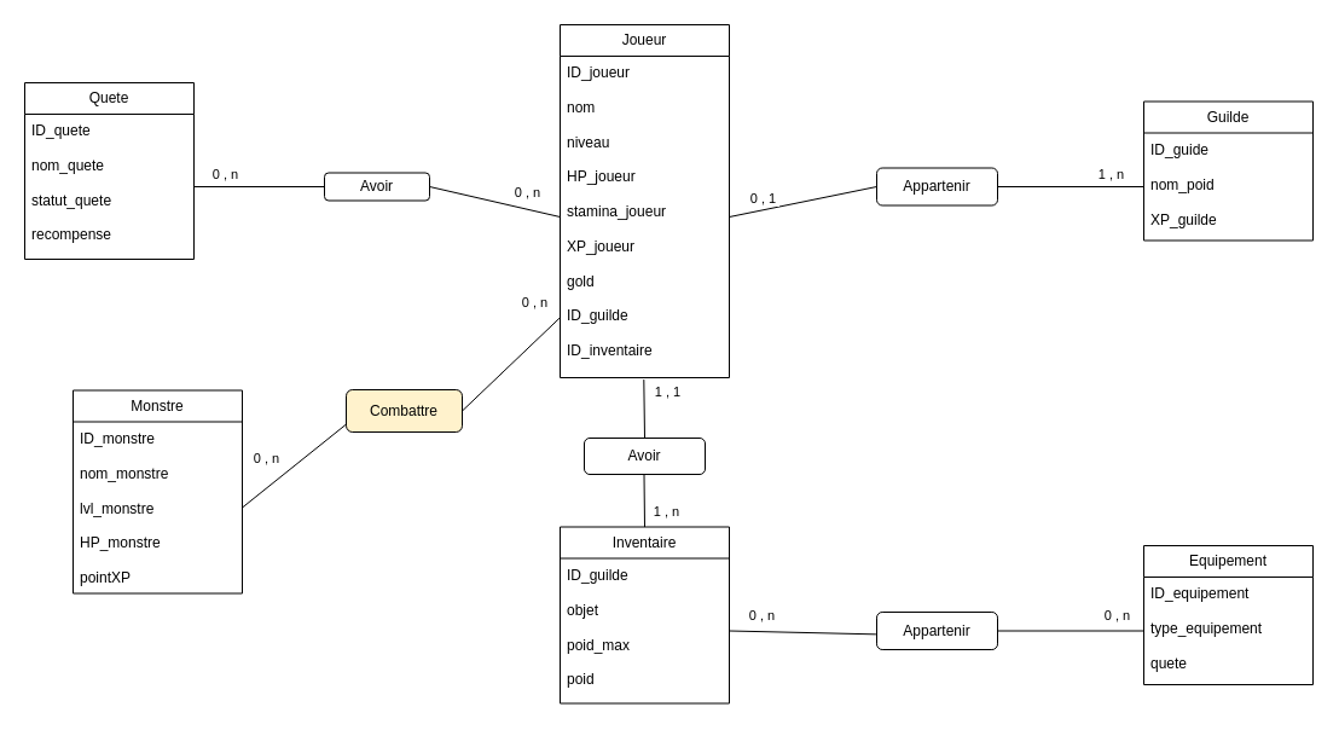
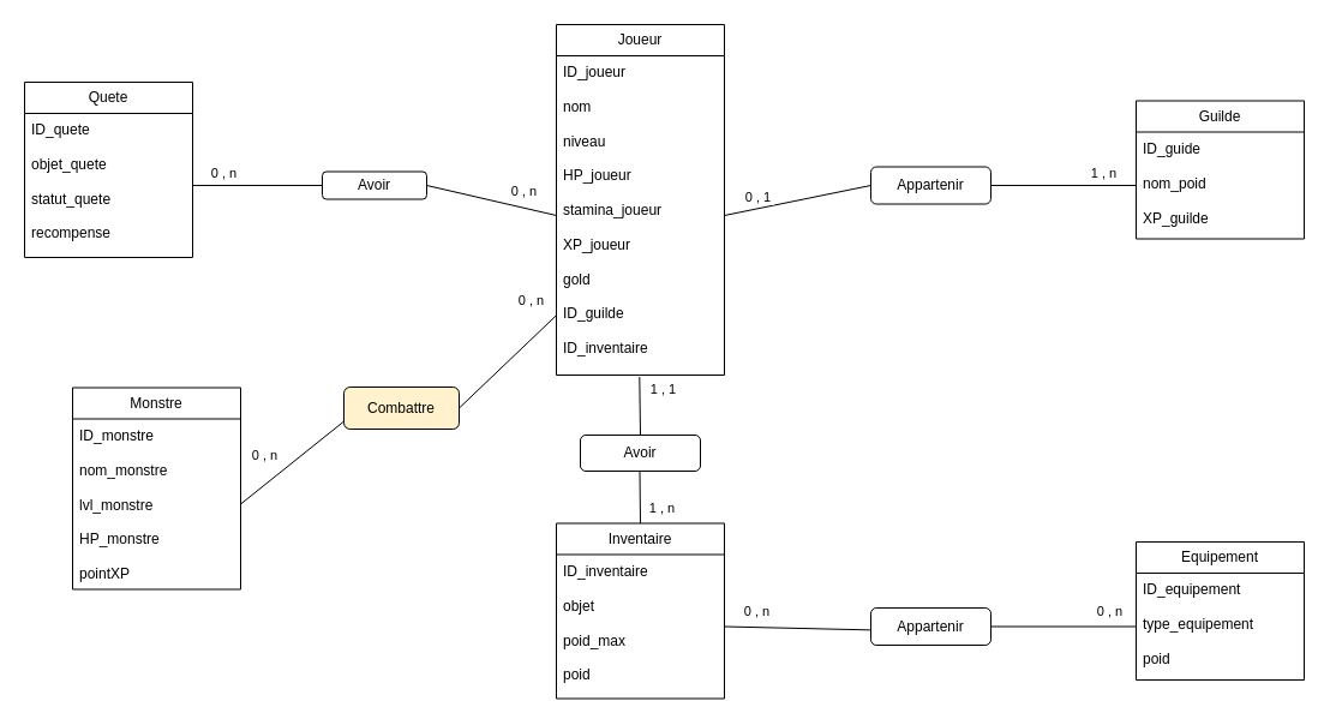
  <mxCell id="0" />
  <mxCell id="1" parent="0" />
  <mxCell id="2" value="Joueur" style="swimlane;fontStyle=0;childLayout=stackLayout;horizontal=1;startSize=26;fillColor=none;horizontalStack=0;resizeParent=1;resizeParentMax=0;resizeLast=0;collapsible=1;marginBottom=0;whiteSpace=wrap;html=1;" parent="1" vertex="1"><mxGeometry x="463" y="20" width="140" height="292" as="geometry" /></mxCell>
  <mxCell id="3" value="ID_joueur&lt;br&gt;&lt;br&gt;nom&lt;br&gt;&lt;br&gt;niveau&lt;br&gt;&lt;br&gt;HP_joueur&lt;br&gt;&lt;br&gt;stamina_joueur&lt;br&gt;&lt;br&gt;XP_joueur&lt;br&gt;&lt;br&gt;gold&lt;br&gt;&lt;br&gt;ID_guilde&lt;br&gt;&lt;br&gt;ID_inventaire" style="text;strokeColor=none;fillColor=none;align=left;verticalAlign=top;spacingLeft=4;spacingRight=4;overflow=hidden;rotatable=0;points=[[0,0.5],[1,0.5]];portConstraint=eastwest;whiteSpace=wrap;html=1;" parent="2" vertex="1"><mxGeometry y="26" width="140" height="266" as="geometry" /></mxCell>
  <mxCell id="4" value="Quete" style="swimlane;fontStyle=0;childLayout=stackLayout;horizontal=1;startSize=26;fillColor=none;horizontalStack=0;resizeParent=1;resizeParentMax=0;resizeLast=0;collapsible=1;marginBottom=0;whiteSpace=wrap;html=1;" parent="1" vertex="1"><mxGeometry x="20" y="68" width="140" height="146" as="geometry" /></mxCell>
- <mxCell id="5" value="ID_quete&lt;br&gt;&lt;br&gt;nom_quete&lt;br&gt;&lt;br&gt;statut_quete&lt;br&gt;&lt;br&gt;recompense" style="text;strokeColor=none;fillColor=none;align=left;verticalAlign=top;spacingLeft=4;spacingRight=4;overflow=hidden;rotatable=0;points=[[0,0.5],[1,0.5]];portConstraint=eastwest;whiteSpace=wrap;html=1;" parent="4" vertex="1"><mxGeometry y="26" width="140" height="120" as="geometry" /></mxCell>
+ <mxCell id="5" value="ID_quete&lt;br&gt;&lt;br&gt;objet_quete&lt;br&gt;&lt;br&gt;statut_quete&lt;br&gt;&lt;br&gt;recompense" style="text;strokeColor=none;fillColor=none;align=left;verticalAlign=top;spacingLeft=4;spacingRight=4;overflow=hidden;rotatable=0;points=[[0,0.5],[1,0.5]];portConstraint=eastwest;whiteSpace=wrap;html=1;" parent="4" vertex="1"><mxGeometry y="26" width="140" height="120" as="geometry" /></mxCell>
  <mxCell id="6" value="Guilde" style="swimlane;fontStyle=0;childLayout=stackLayout;horizontal=1;startSize=26;fillColor=none;horizontalStack=0;resizeParent=1;resizeParentMax=0;resizeLast=0;collapsible=1;marginBottom=0;whiteSpace=wrap;html=1;" parent="1" vertex="1"><mxGeometry x="946" y="83.5" width="140" height="115" as="geometry" /></mxCell>
  <mxCell id="7" value="ID_guide&lt;br&gt;&lt;br&gt;nom_poid&lt;br&gt;&lt;br&gt;XP_guilde" style="text;strokeColor=none;fillColor=none;align=left;verticalAlign=top;spacingLeft=4;spacingRight=4;overflow=hidden;rotatable=0;points=[[0,0.5],[1,0.5]];portConstraint=eastwest;whiteSpace=wrap;html=1;" parent="6" vertex="1"><mxGeometry y="26" width="140" height="89" as="geometry" /></mxCell>
  <mxCell id="8" value="Monstre" style="swimlane;fontStyle=0;childLayout=stackLayout;horizontal=1;startSize=26;fillColor=none;horizontalStack=0;resizeParent=1;resizeParentMax=0;resizeLast=0;collapsible=1;marginBottom=0;whiteSpace=wrap;html=1;" parent="1" vertex="1"><mxGeometry x="60" y="322.5" width="140" height="168" as="geometry" /></mxCell>
  <mxCell id="9" value="ID_monstre&lt;br&gt;&lt;br&gt;nom_monstre&lt;br&gt;&lt;br&gt;lvl_monstre&lt;br&gt;&lt;br&gt;HP_monstre&lt;br&gt;&lt;br&gt;pointXP" style="text;strokeColor=none;fillColor=none;align=left;verticalAlign=top;spacingLeft=4;spacingRight=4;overflow=hidden;rotatable=0;points=[[0,0.5],[1,0.5]];portConstraint=eastwest;whiteSpace=wrap;html=1;" parent="8" vertex="1"><mxGeometry y="26" width="140" height="142" as="geometry" /></mxCell>
  <mxCell id="10" value="Inventaire" style="swimlane;fontStyle=0;childLayout=stackLayout;horizontal=1;startSize=26;fillColor=none;horizontalStack=0;resizeParent=1;resizeParentMax=0;resizeLast=0;collapsible=1;marginBottom=0;whiteSpace=wrap;html=1;" parent="1" vertex="1"><mxGeometry x="463" y="435.5" width="140" height="146" as="geometry" /></mxCell>
- <mxCell id="11" value="ID_guilde&lt;br&gt;&lt;br&gt;objet&lt;br&gt;&lt;br&gt;poid_max&lt;br&gt;&lt;br&gt;poid" style="text;strokeColor=none;fillColor=none;align=left;verticalAlign=top;spacingLeft=4;spacingRight=4;overflow=hidden;rotatable=0;points=[[0,0.5],[1,0.5]];portConstraint=eastwest;whiteSpace=wrap;html=1;" parent="10" vertex="1"><mxGeometry y="26" width="140" height="120" as="geometry" /></mxCell>
+ <mxCell id="11" value="ID_inventaire&lt;br&gt;&lt;br&gt;objet&lt;br&gt;&lt;br&gt;poid_max&lt;br&gt;&lt;br&gt;poid" style="text;strokeColor=none;fillColor=none;align=left;verticalAlign=top;spacingLeft=4;spacingRight=4;overflow=hidden;rotatable=0;points=[[0,0.5],[1,0.5]];portConstraint=eastwest;whiteSpace=wrap;html=1;" parent="10" vertex="1"><mxGeometry y="26" width="140" height="120" as="geometry" /></mxCell>
  <mxCell id="12" value="Equipement" style="swimlane;fontStyle=0;childLayout=stackLayout;horizontal=1;startSize=26;fillColor=none;horizontalStack=0;resizeParent=1;resizeParentMax=0;resizeLast=0;collapsible=1;marginBottom=0;whiteSpace=wrap;html=1;" parent="1" vertex="1"><mxGeometry x="946" y="451" width="140" height="115" as="geometry" /></mxCell>
- <mxCell id="13" value="ID_equipement&lt;br&gt;&lt;br&gt;type_equipement&lt;br&gt;&lt;br&gt;quete" style="text;strokeColor=none;fillColor=none;align=left;verticalAlign=top;spacingLeft=4;spacingRight=4;overflow=hidden;rotatable=0;points=[[0,0.5],[1,0.5]];portConstraint=eastwest;whiteSpace=wrap;html=1;" parent="12" vertex="1"><mxGeometry y="26" width="140" height="89" as="geometry" /></mxCell>
+ <mxCell id="13" value="ID_equipement&lt;br&gt;&lt;br&gt;type_equipement&lt;br&gt;&lt;br&gt;poid" style="text;strokeColor=none;fillColor=none;align=left;verticalAlign=top;spacingLeft=4;spacingRight=4;overflow=hidden;rotatable=0;points=[[0,0.5],[1,0.5]];portConstraint=eastwest;whiteSpace=wrap;html=1;" parent="12" vertex="1"><mxGeometry y="26" width="140" height="89" as="geometry" /></mxCell>
  <mxCell id="14" value="" style="endArrow=none;html=1;rounded=0;exitX=1;exitY=0.5;exitDx=0;exitDy=0;entryX=0;entryY=0.5;entryDx=0;entryDy=0;" edge="1" parent="1" source="26" target="3"><mxGeometry width="50" height="50" relative="1" as="geometry"><mxPoint x="479" y="336" as="sourcePoint" /><mxPoint x="529" y="286" as="targetPoint" /></mxGeometry></mxCell>
  <mxCell id="15" value="&amp;nbsp;0 , n&amp;nbsp;" style="edgeLabel;html=1;align=center;verticalAlign=middle;resizable=0;points=[];" vertex="1" connectable="0" parent="14"><mxGeometry x="0.562" y="4" relative="1" as="geometry"><mxPoint x="-5" y="-11" as="offset" /></mxGeometry></mxCell>
  <mxCell id="16" value="" style="endArrow=none;html=1;rounded=0;entryX=0;entryY=0.5;entryDx=0;entryDy=0;exitX=1;exitY=0.5;exitDx=0;exitDy=0;" edge="1" parent="1" source="35" target="7"><mxGeometry width="50" height="50" relative="1" as="geometry"><mxPoint x="479" y="336" as="sourcePoint" /><mxPoint x="529" y="286" as="targetPoint" /></mxGeometry></mxCell>
  <mxCell id="17" value="&amp;nbsp;1 , n&amp;nbsp;" style="edgeLabel;html=1;align=center;verticalAlign=middle;resizable=0;points=[];" vertex="1" connectable="0" parent="16"><mxGeometry x="0.628" y="-1" relative="1" as="geometry"><mxPoint x="-5" y="-12" as="offset" /></mxGeometry></mxCell>
  <mxCell id="18" value="" style="endArrow=none;html=1;rounded=0;exitX=0.5;exitY=0;exitDx=0;exitDy=0;entryX=0.495;entryY=1.006;entryDx=0;entryDy=0;entryPerimeter=0;" edge="1" parent="1" source="32" target="3"><mxGeometry width="50" height="50" relative="1" as="geometry"><mxPoint x="479" y="336" as="sourcePoint" /><mxPoint x="529" y="286" as="targetPoint" /></mxGeometry></mxCell>
  <mxCell id="19" value="&amp;nbsp;1 , 1&amp;nbsp;" style="edgeLabel;html=1;align=center;verticalAlign=middle;resizable=0;points=[];" vertex="1" connectable="0" parent="18"><mxGeometry x="0.452" y="-3" relative="1" as="geometry"><mxPoint x="16" y="-3" as="offset" /></mxGeometry></mxCell>
  <mxCell id="20" value="" style="endArrow=none;html=1;rounded=0;exitX=1;exitY=0.5;exitDx=0;exitDy=0;entryX=0.002;entryY=0.812;entryDx=0;entryDy=0;entryPerimeter=0;" edge="1" parent="1" source="29" target="3"><mxGeometry width="50" height="50" relative="1" as="geometry"><mxPoint x="479" y="336" as="sourcePoint" /><mxPoint x="529" y="286" as="targetPoint" /></mxGeometry></mxCell>
  <mxCell id="21" value="&amp;nbsp;0 , n&amp;nbsp;" style="edgeLabel;html=1;align=center;verticalAlign=middle;resizable=0;points=[];" vertex="1" connectable="0" parent="20"><mxGeometry x="0.709" y="3" relative="1" as="geometry"><mxPoint x="-8" y="-22" as="offset" /></mxGeometry></mxCell>
  <mxCell id="22" value="" style="endArrow=none;html=1;rounded=0;exitX=1;exitY=0.5;exitDx=0;exitDy=0;entryX=0;entryY=0.5;entryDx=0;entryDy=0;" edge="1" parent="1" source="38" target="13"><mxGeometry width="50" height="50" relative="1" as="geometry"><mxPoint x="509" y="365.5" as="sourcePoint" /><mxPoint x="559" y="315.5" as="targetPoint" /></mxGeometry></mxCell>
  <mxCell id="23" value="&amp;nbsp;0 , n&amp;nbsp;" style="edgeLabel;html=1;align=center;verticalAlign=middle;resizable=0;points=[];" vertex="1" connectable="0" parent="22"><mxGeometry x="0.593" y="1" relative="1" as="geometry"><mxPoint x="2" y="-12" as="offset" /></mxGeometry></mxCell>
  <mxCell id="24" value="" style="endArrow=none;html=1;rounded=0;exitX=1;exitY=0.5;exitDx=0;exitDy=0;entryX=0;entryY=0.5;entryDx=0;entryDy=0;" edge="1" parent="1" source="5" target="26"><mxGeometry width="50" height="50" relative="1" as="geometry"><mxPoint x="269" y="144" as="sourcePoint" /><mxPoint x="433" y="214" as="targetPoint" /></mxGeometry></mxCell>
  <mxCell id="25" value="&amp;nbsp;0 , n&amp;nbsp;" style="edgeLabel;html=1;align=center;verticalAlign=middle;resizable=0;points=[];" vertex="1" connectable="0" parent="24"><mxGeometry x="-0.749" y="1" relative="1" as="geometry"><mxPoint x="11" y="-10" as="offset" /></mxGeometry></mxCell>
  <mxCell id="26" value="Avoir" style="rounded=1;whiteSpace=wrap;html=1;" vertex="1" parent="1"><mxGeometry x="268" y="142.5" width="87" height="23" as="geometry" /></mxCell>
  <mxCell id="27" value="" style="endArrow=none;html=1;rounded=0;exitX=1;exitY=0.5;exitDx=0;exitDy=0;entryX=0.002;entryY=0.812;entryDx=0;entryDy=0;entryPerimeter=0;" edge="1" parent="1" source="9" target="29"><mxGeometry width="50" height="50" relative="1" as="geometry"><mxPoint x="269" y="409" as="sourcePoint" /><mxPoint x="433" y="278" as="targetPoint" /></mxGeometry></mxCell>
  <mxCell id="28" value="&amp;nbsp;0 , n&amp;nbsp;" style="edgeLabel;html=1;align=center;verticalAlign=middle;resizable=0;points=[];" vertex="1" connectable="0" parent="27"><mxGeometry x="-0.605" relative="1" as="geometry"><mxPoint x="2" y="-27" as="offset" /></mxGeometry></mxCell>
  <mxCell id="29" value="Combattre" style="rounded=1;whiteSpace=wrap;html=1;fillColor=#fff2cc;" vertex="1" parent="1"><mxGeometry x="286" y="322" width="96" height="35" as="geometry" /></mxCell>
  <mxCell id="30" value="" style="endArrow=none;html=1;rounded=0;exitX=0.5;exitY=0;exitDx=0;exitDy=0;entryX=0.495;entryY=1.006;entryDx=0;entryDy=0;entryPerimeter=0;" edge="1" parent="1" source="10" target="32"><mxGeometry width="50" height="50" relative="1" as="geometry"><mxPoint x="459" y="435.5" as="sourcePoint" /><mxPoint x="532" y="346.5" as="targetPoint" /></mxGeometry></mxCell>
  <mxCell id="31" value="&amp;nbsp;1 , n&amp;nbsp;" style="edgeLabel;html=1;align=center;verticalAlign=middle;resizable=0;points=[];" vertex="1" connectable="0" parent="30"><mxGeometry x="-0.43" y="1" relative="1" as="geometry"><mxPoint x="19" y="-1" as="offset" /></mxGeometry></mxCell>
  <mxCell id="32" value="Avoir" style="rounded=1;whiteSpace=wrap;html=1;" vertex="1" parent="1"><mxGeometry x="483" y="362" width="100" height="30" as="geometry" /></mxCell>
  <mxCell id="33" value="" style="endArrow=none;html=1;rounded=0;entryX=0;entryY=0.5;entryDx=0;entryDy=0;exitX=1;exitY=0.5;exitDx=0;exitDy=0;" edge="1" parent="1" source="3" target="35"><mxGeometry width="50" height="50" relative="1" as="geometry"><mxPoint x="573" y="214" as="sourcePoint" /><mxPoint x="669" y="114" as="targetPoint" /></mxGeometry></mxCell>
  <mxCell id="34" value="&amp;nbsp;0 , 1&amp;nbsp;" style="edgeLabel;html=1;align=center;verticalAlign=middle;resizable=0;points=[];" vertex="1" connectable="0" parent="33"><mxGeometry x="-0.63" y="2" relative="1" as="geometry"><mxPoint x="5" y="-9" as="offset" /></mxGeometry></mxCell>
  <mxCell id="35" value="Appartenir" style="rounded=1;whiteSpace=wrap;html=1;" vertex="1" parent="1"><mxGeometry x="725" y="138.5" width="100" height="31" as="geometry" /></mxCell>
  <mxCell id="36" value="" style="endArrow=none;html=1;rounded=0;exitX=1;exitY=0.5;exitDx=0;exitDy=0;entryX=-0.006;entryY=0.592;entryDx=0;entryDy=0;entryPerimeter=0;" edge="1" parent="1" source="11" target="38"><mxGeometry width="50" height="50" relative="1" as="geometry"><mxPoint x="529" y="533.5" as="sourcePoint" /><mxPoint x="678" y="546.5" as="targetPoint" /></mxGeometry></mxCell>
  <mxCell id="37" value="&amp;nbsp;0 , n&amp;nbsp;" style="edgeLabel;html=1;align=center;verticalAlign=middle;resizable=0;points=[];" vertex="1" connectable="0" parent="36"><mxGeometry x="-0.715" y="1" relative="1" as="geometry"><mxPoint x="9" y="-12" as="offset" /></mxGeometry></mxCell>
  <mxCell id="38" value="Appartenir" style="rounded=1;whiteSpace=wrap;html=1;" vertex="1" parent="1"><mxGeometry x="725" y="506" width="100" height="31" as="geometry" /></mxCell>
